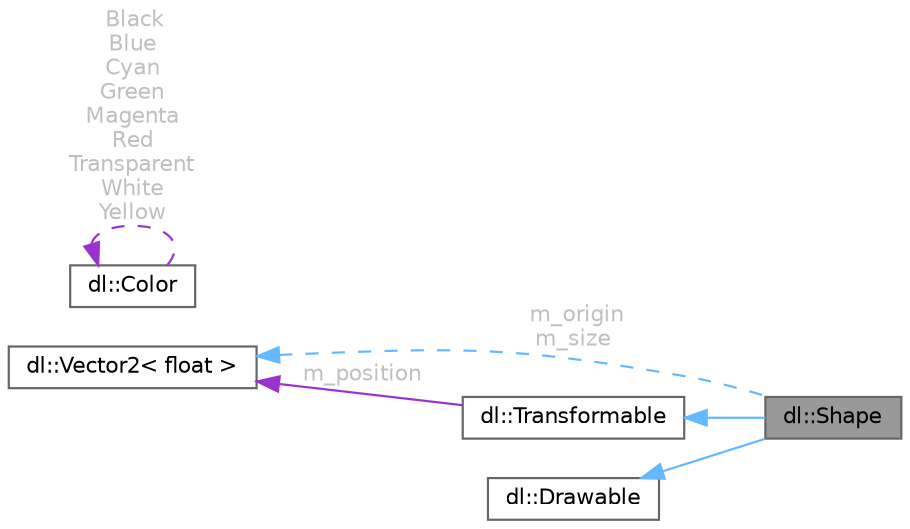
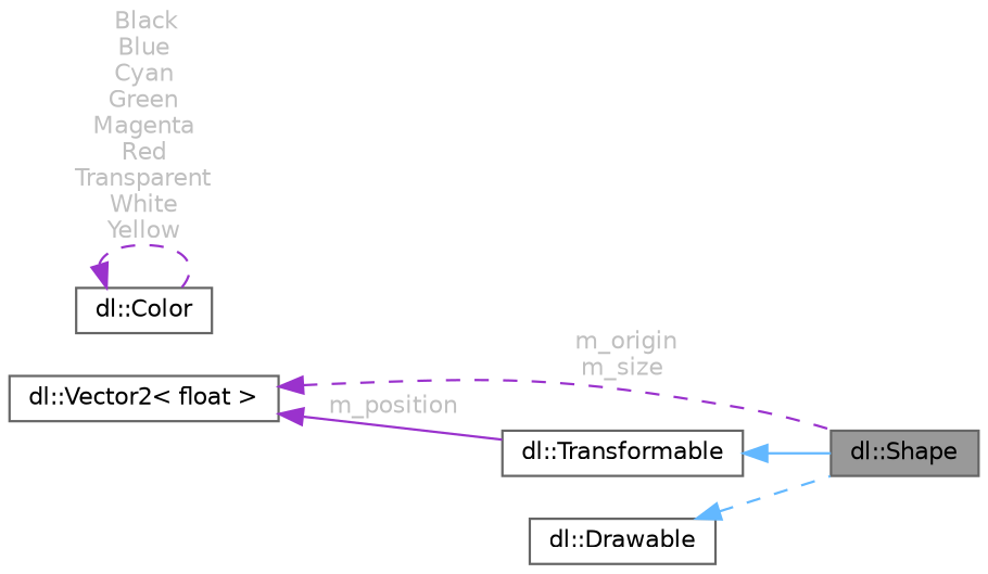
  digraph {
    rankdir=LR
    node [color=gray40 fillcolor=white fontname=Helvetica fontsize=10 shape=box style=filled]
    edge [color=darkorchid3 dir=back fontname=Helvetica fontsize=10 labelfontname=Helvetica labelfontsize=10 style=solid fontcolor=grey]
    n1 [fillcolor=grey60 fontcolor=black height=0.2 label="dl::Shape" width=0.4]
    n2 [height=0.2 label="dl::Transformable" width=0.4]
    n3 [height=0.2 label="dl::Vector2\< float \>" width=0.4]
    n4 [height=0.2 label="dl::Drawable" width=0.4]
    n5 [height=0.2 label="dl::Color" width=0.4]
    n2 -> n1 [color=steelblue1 fontcolor=""]
-   n3 -> n1 [color=steelblue1 label=" m_origin\nm_size" style=dashed]
+   n3 -> n1 [label=" m_origin\nm_size" style=dashed]
    n3 -> n2 [label=" m_position"]
-   n4 -> n1 [color=steelblue1 fontcolor=""]
+   n4 -> n1 [color=steelblue1 style=dashed fontcolor=""]
    n5 -> n5 [label=" Black\nBlue\nCyan\nGreen\nMagenta\nRed\nTransparent\nWhite\nYellow" style=dashed]
  }
